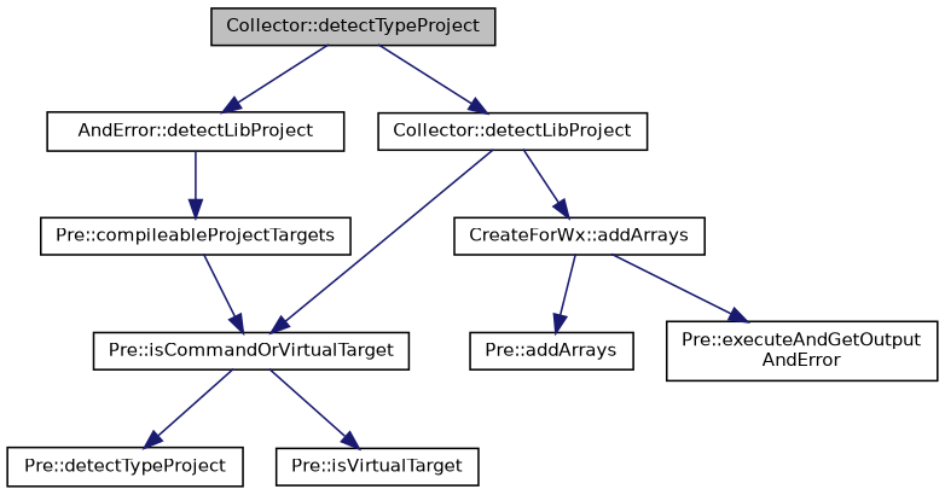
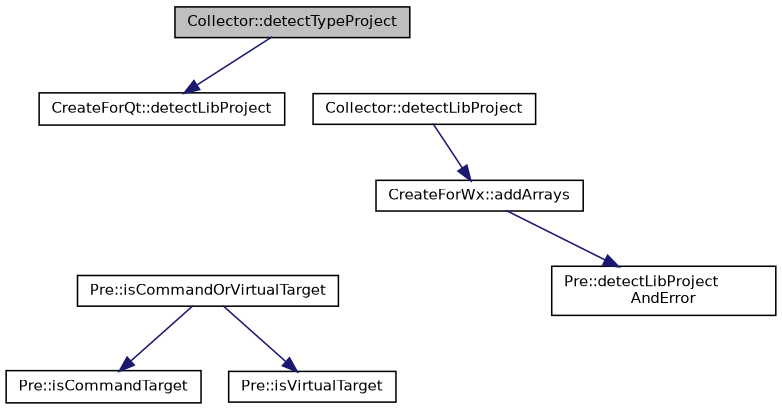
  digraph {
    rankdir=TB
    node [color=black fillcolor=white fontname=Helvetica fontsize=10 shape=record style=filled]
    edge [color=midnightblue fontname=Helvetica fontsize=10 labelfontname=Helvetica labelfontsize=10 style=solid]
    n1 [fillcolor=grey75 fontcolor=black height=0.2 label="Collector::detectTypeProject" width=0.4]
    n2 [height=0.2 label="Collector::detectLibProject" width=0.4]
-   n3 [height=0.2 label="AndError::detectLibProject" width=0.4]
+   n3 [height=0.2 label="CreateForQt::detectLibProject" width=0.4]
    n4 [height=0.2 label="Pre::isCommandOrVirtualTarget" width=0.4]
    n5 [height=0.2 label="CreateForWx::addArrays" width=0.4]
-   n6 [height=0.2 label="Pre::compileableProjectTargets" width=0.4]
-   n7 [height=0.2 label="Pre::detectTypeProject" width=0.4]
+   n7 [height=0.2 label="Pre::isCommandTarget" width=0.4]
    n8 [height=0.2 label="Pre::isVirtualTarget" width=0.4]
-   n9 [height=0.2 label="Pre::addArrays" width=0.4]
-   n10 [height=0.2 label="Pre::executeAndGetOutput\lAndError" width=0.4]
-   n1 -> n2
+   n10 [height=0.2 label="Pre::detectLibProject\lAndError" width=0.4]
    n1 -> n3
-   n2 -> n4
    n2 -> n5
-   n3 -> n6
    n4 -> n7
    n4 -> n8
-   n5 -> n9
    n5 -> n10
-   n6 -> n4
  }
